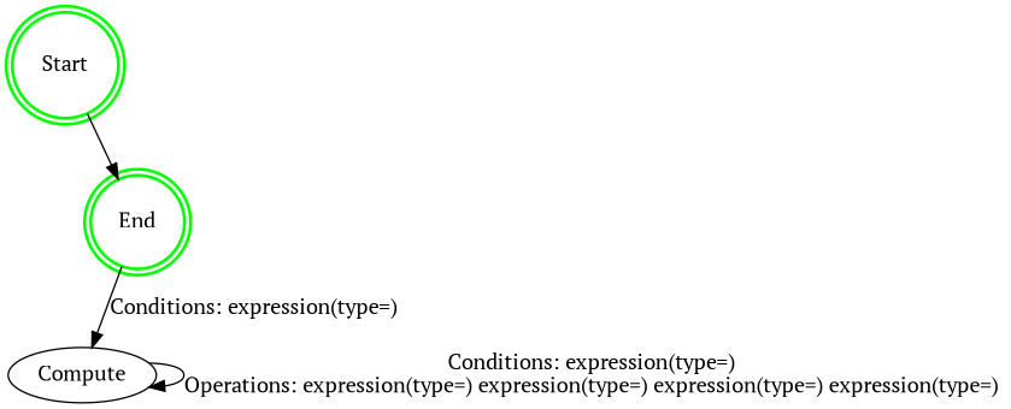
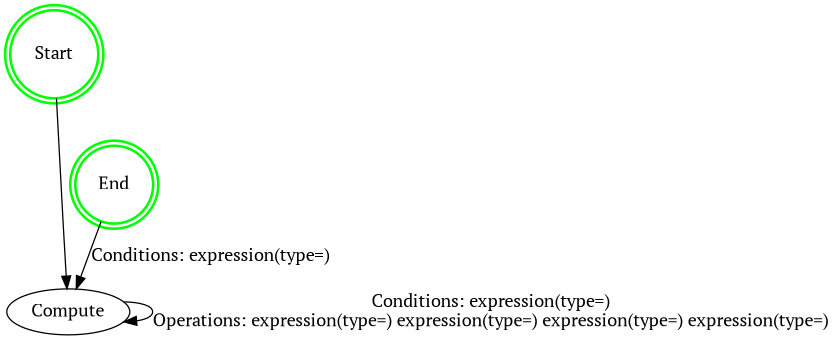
  digraph {
    fontname="PT Serif"
    node [fontname="PT Serif" color=green shape=doublecircle style=bold]
    edge [fontname="PT Serif"]
    Compute [color="" shape="" style=""]
    End
    Start
    Compute -> Compute [label="Conditions: expression(type=) \nOperations: expression(type=) expression(type=) expression(type=) expression(type=) "]
    End -> Compute [label="Conditions: expression(type=) "]
-   Start -> End
+   Start -> Compute
  }
